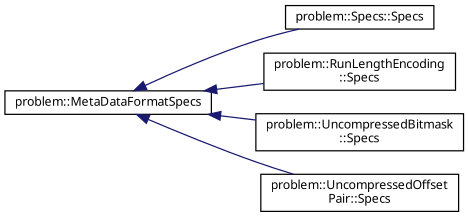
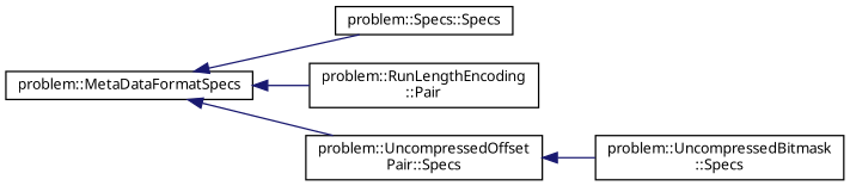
  digraph {
    fontname="Noto Sans"
    rankdir=LR
    node [color=black fillcolor=white fontname="Noto Sans" fontsize=10 shape=record style=filled]
    edge [color=midnightblue dir=back fontname="Noto Sans" fontsize=10 labelfontname=Helvetica labelfontsize=10 style=solid]
    n1 [height=0.2 label="problem::MetaDataFormatSpecs" width=0.4]
    n2 [height=0.2 label="problem::Specs::Specs" width=0.4]
-   n3 [height=0.2 label="problem::RunLengthEncoding\l::Specs" width=0.4]
+   n3 [height=0.2 label="problem::RunLengthEncoding\l::Pair" width=0.4]
    n4 [height=0.2 label="problem::UncompressedBitmask\l::Specs" width=0.4]
    n5 [height=0.2 label="problem::UncompressedOffset\lPair::Specs" width=0.4]
    n1 -> n2
    n1 -> n3
-   n1 -> n4
+   n5 -> n4
    n1 -> n5
  }
